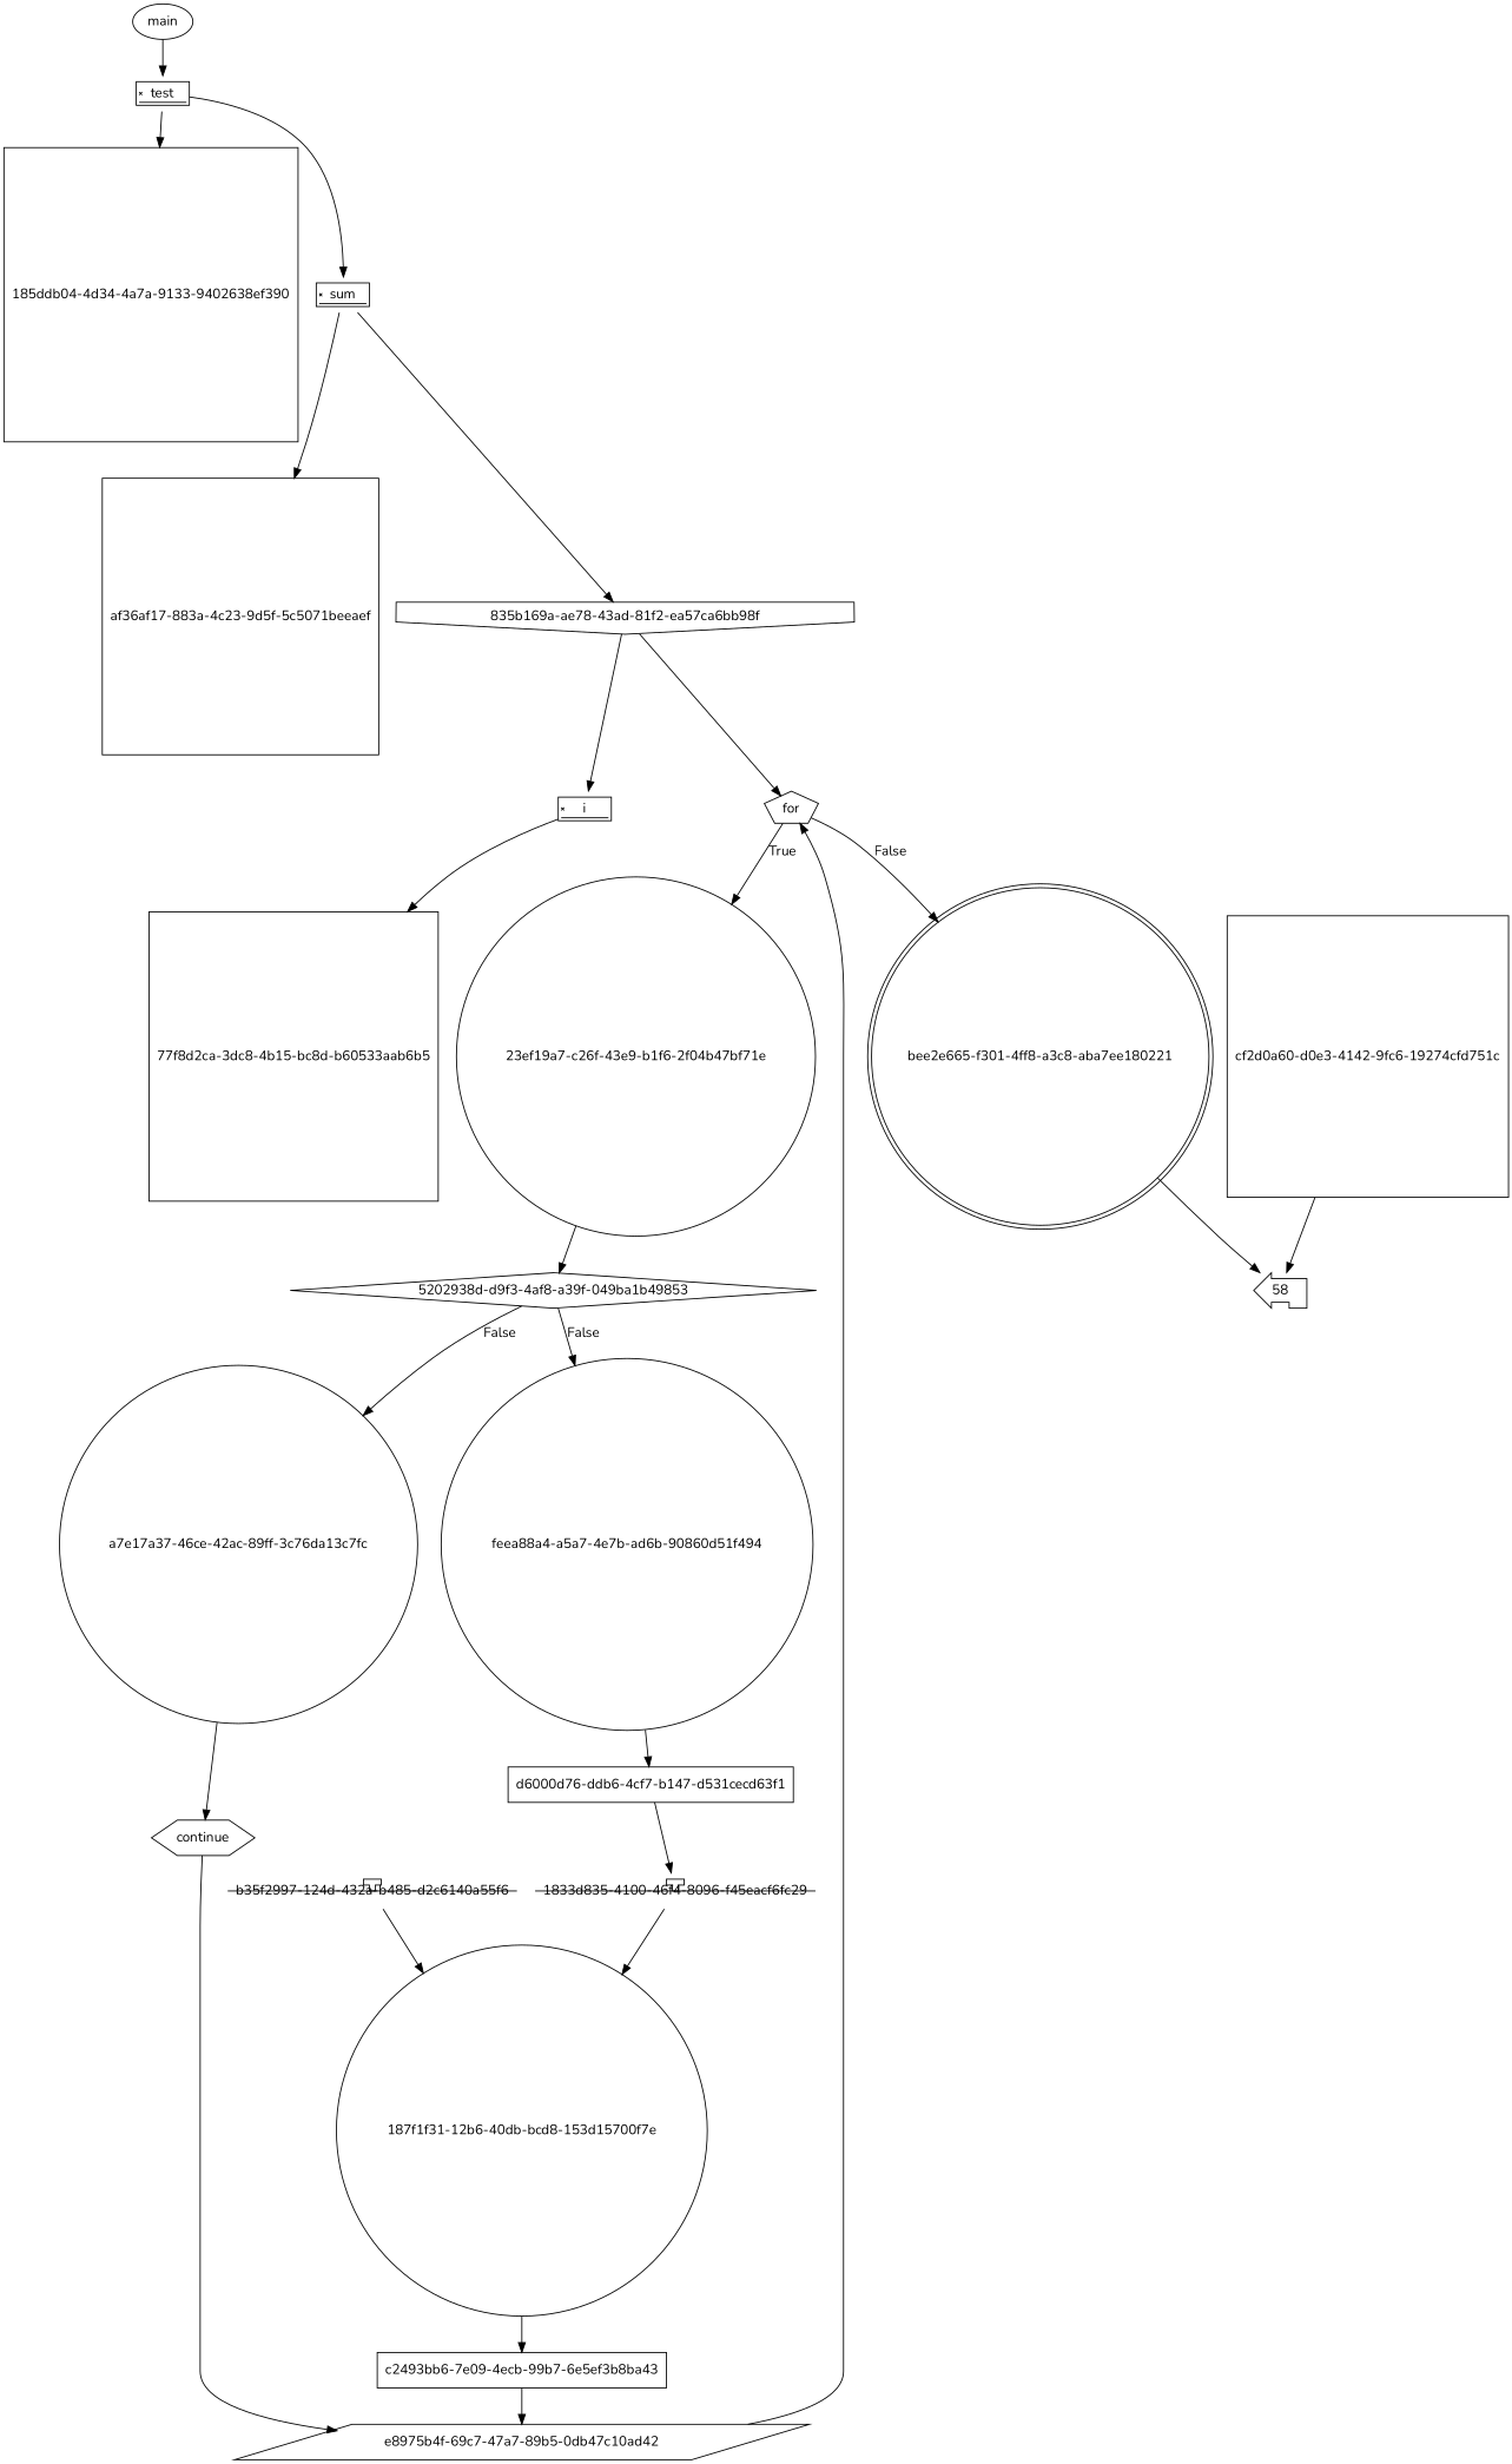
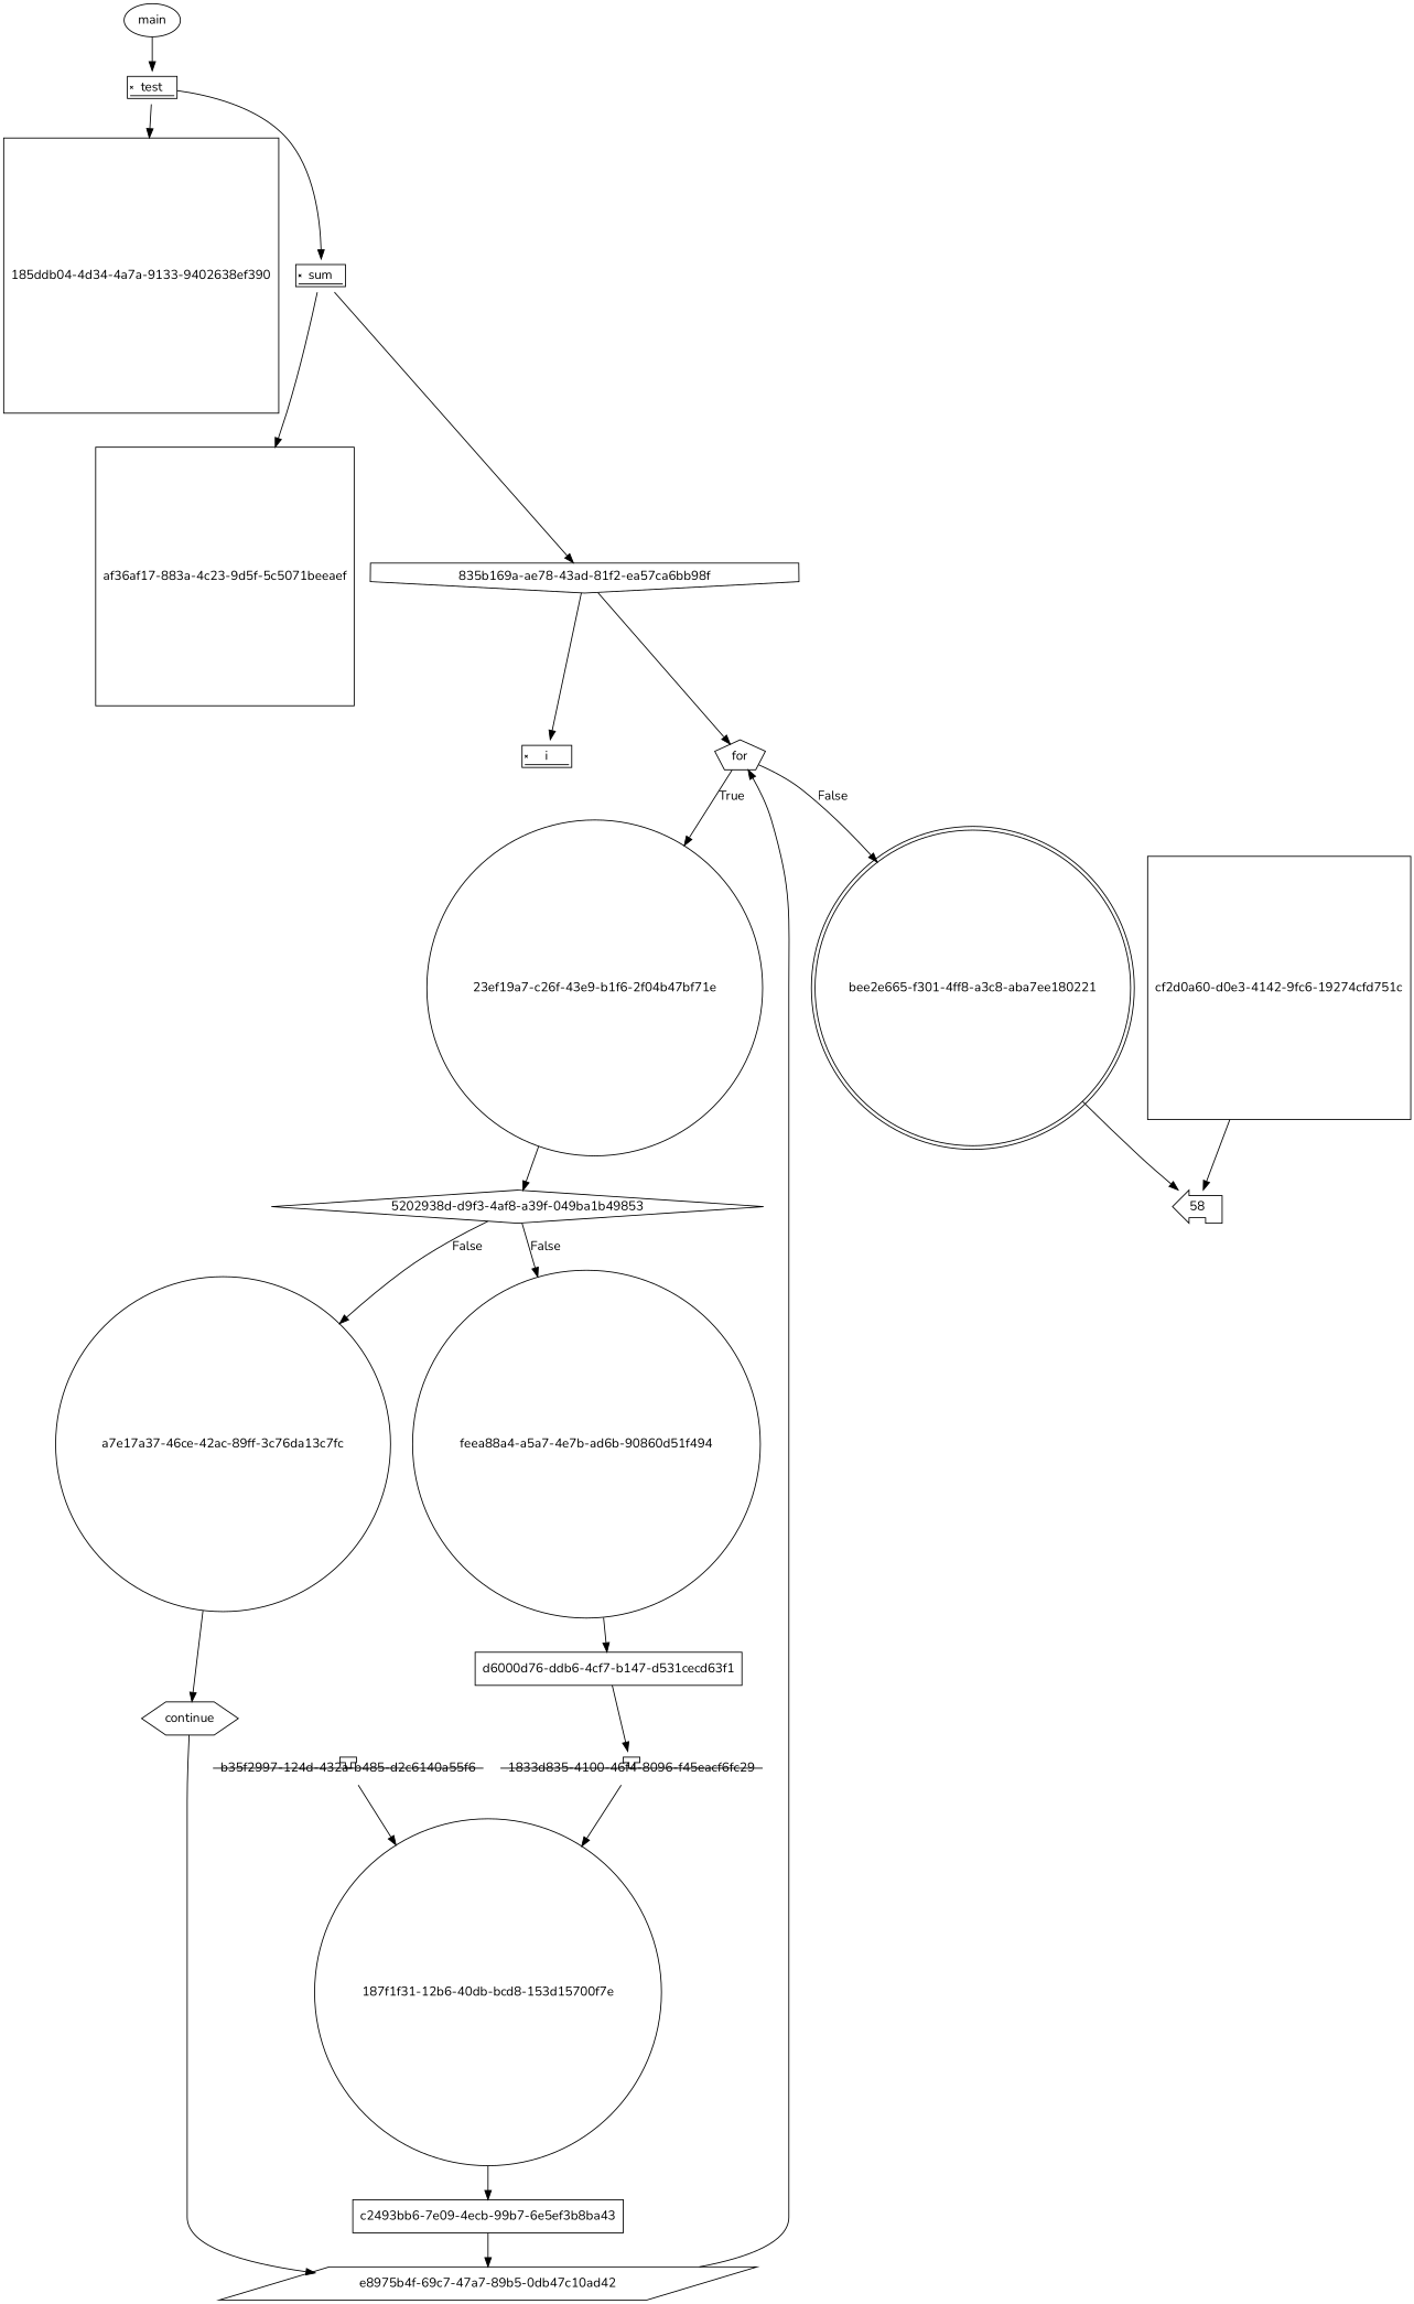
  digraph {
    fontname=Nunito
    node [fontname=Nunito shape=square]
    edge [fontname=Nunito]
    n1 [height=0.5 label=main shape=ellipse width=0.82932]
    n2 [height=0.5 label=test shape=signature width=0.75]
    "185ddb04-4d34-4a7a-9133-9402638ef390" [height=0.5 width=0.5]
    n4 [height=0.5 label=sum shape=signature width=0.75]
    "af36af17-883a-4c23-9d5f-5c5071beeaef" [height=0.5 width=0.5]
    "835b169a-ae78-43ad-81f2-ea57ca6bb98f" [height=0.5 shape=invhouse width=0.75]
    n7 [height=0.5 label=i shape=signature width=0.75]
    n8 [height=0.5 label=for shape=pentagon width=0.75]
-   "77f8d2ca-3dc8-4b15-bc8d-b60533aab6b5" [height=0.5 width=0.5]
    "bee2e665-f301-4ff8-a3c8-aba7ee180221" [height=0.61111 shape=doublecircle width=0.61111]
    "23ef19a7-c26f-43e9-b1f6-2f04b47bf71e" [height=0.5 shape=circle width=0.5]
    n12 [height=0.5 label=58 shape=lpromoter width=0.75]
    "cf2d0a60-d0e3-4142-9fc6-19274cfd751c" [height=0.5 width=0.5]
    "5202938d-d9f3-4af8-a39f-049ba1b49853" [height=0.5 shape=diamond width=0.75]
    "a7e17a37-46ce-42ac-89ff-3c76da13c7fc" [height=0.5 shape=circle width=0.5]
    "feea88a4-a5a7-4e7b-ad6b-90860d51f494" [height=0.5 shape=circle width=0.5]
    n17 [height=0.5 label=continue shape=hexagon width=1.368]
    "d6000d76-ddb6-4cf7-b147-d531cecd63f1" [height=0.5 shape=rect width=0.75]
    "e8975b4f-69c7-47a7-89b5-0db47c10ad42" [height=0.5 shape=parallelogram width=0.77756]
    "1833d835-4100-46f4-8096-f45eacf6fc29" [height=0.5 shape=terminator width=0.75]
    "b35f2997-124d-432a-b485-d2c6140a55f6" [height=0.5 shape=terminator width=0.75]
    "187f1f31-12b6-40db-bcd8-153d15700f7e" [height=0.5 shape=circle width=0.5]
    "c2493bb6-7e09-4ecb-99b7-6e5ef3b8ba43" [height=0.5 shape=rect width=0.75]
    n1 -> n2
    n2 -> "185ddb04-4d34-4a7a-9133-9402638ef390"
    n2 -> n4
    n4 -> "af36af17-883a-4c23-9d5f-5c5071beeaef"
    n4 -> "835b169a-ae78-43ad-81f2-ea57ca6bb98f"
    "835b169a-ae78-43ad-81f2-ea57ca6bb98f" -> n7
    "835b169a-ae78-43ad-81f2-ea57ca6bb98f" -> n8
-   n7 -> "77f8d2ca-3dc8-4b15-bc8d-b60533aab6b5"
    n8 -> "bee2e665-f301-4ff8-a3c8-aba7ee180221" [label=False]
    n8 -> "23ef19a7-c26f-43e9-b1f6-2f04b47bf71e" [label=True]
    "bee2e665-f301-4ff8-a3c8-aba7ee180221" -> n12
    "23ef19a7-c26f-43e9-b1f6-2f04b47bf71e" -> "5202938d-d9f3-4af8-a39f-049ba1b49853"
    "cf2d0a60-d0e3-4142-9fc6-19274cfd751c" -> n12
    "5202938d-d9f3-4af8-a39f-049ba1b49853" -> "a7e17a37-46ce-42ac-89ff-3c76da13c7fc" [label=False]
    "5202938d-d9f3-4af8-a39f-049ba1b49853" -> "feea88a4-a5a7-4e7b-ad6b-90860d51f494" [label=False]
    "a7e17a37-46ce-42ac-89ff-3c76da13c7fc" -> n17
    "feea88a4-a5a7-4e7b-ad6b-90860d51f494" -> "d6000d76-ddb6-4cf7-b147-d531cecd63f1"
    n17 -> "e8975b4f-69c7-47a7-89b5-0db47c10ad42"
    "d6000d76-ddb6-4cf7-b147-d531cecd63f1" -> "1833d835-4100-46f4-8096-f45eacf6fc29"
    "e8975b4f-69c7-47a7-89b5-0db47c10ad42" -> n8
    "1833d835-4100-46f4-8096-f45eacf6fc29" -> "187f1f31-12b6-40db-bcd8-153d15700f7e"
    "b35f2997-124d-432a-b485-d2c6140a55f6" -> "187f1f31-12b6-40db-bcd8-153d15700f7e"
    "187f1f31-12b6-40db-bcd8-153d15700f7e" -> "c2493bb6-7e09-4ecb-99b7-6e5ef3b8ba43"
    "c2493bb6-7e09-4ecb-99b7-6e5ef3b8ba43" -> "e8975b4f-69c7-47a7-89b5-0db47c10ad42"
  }
